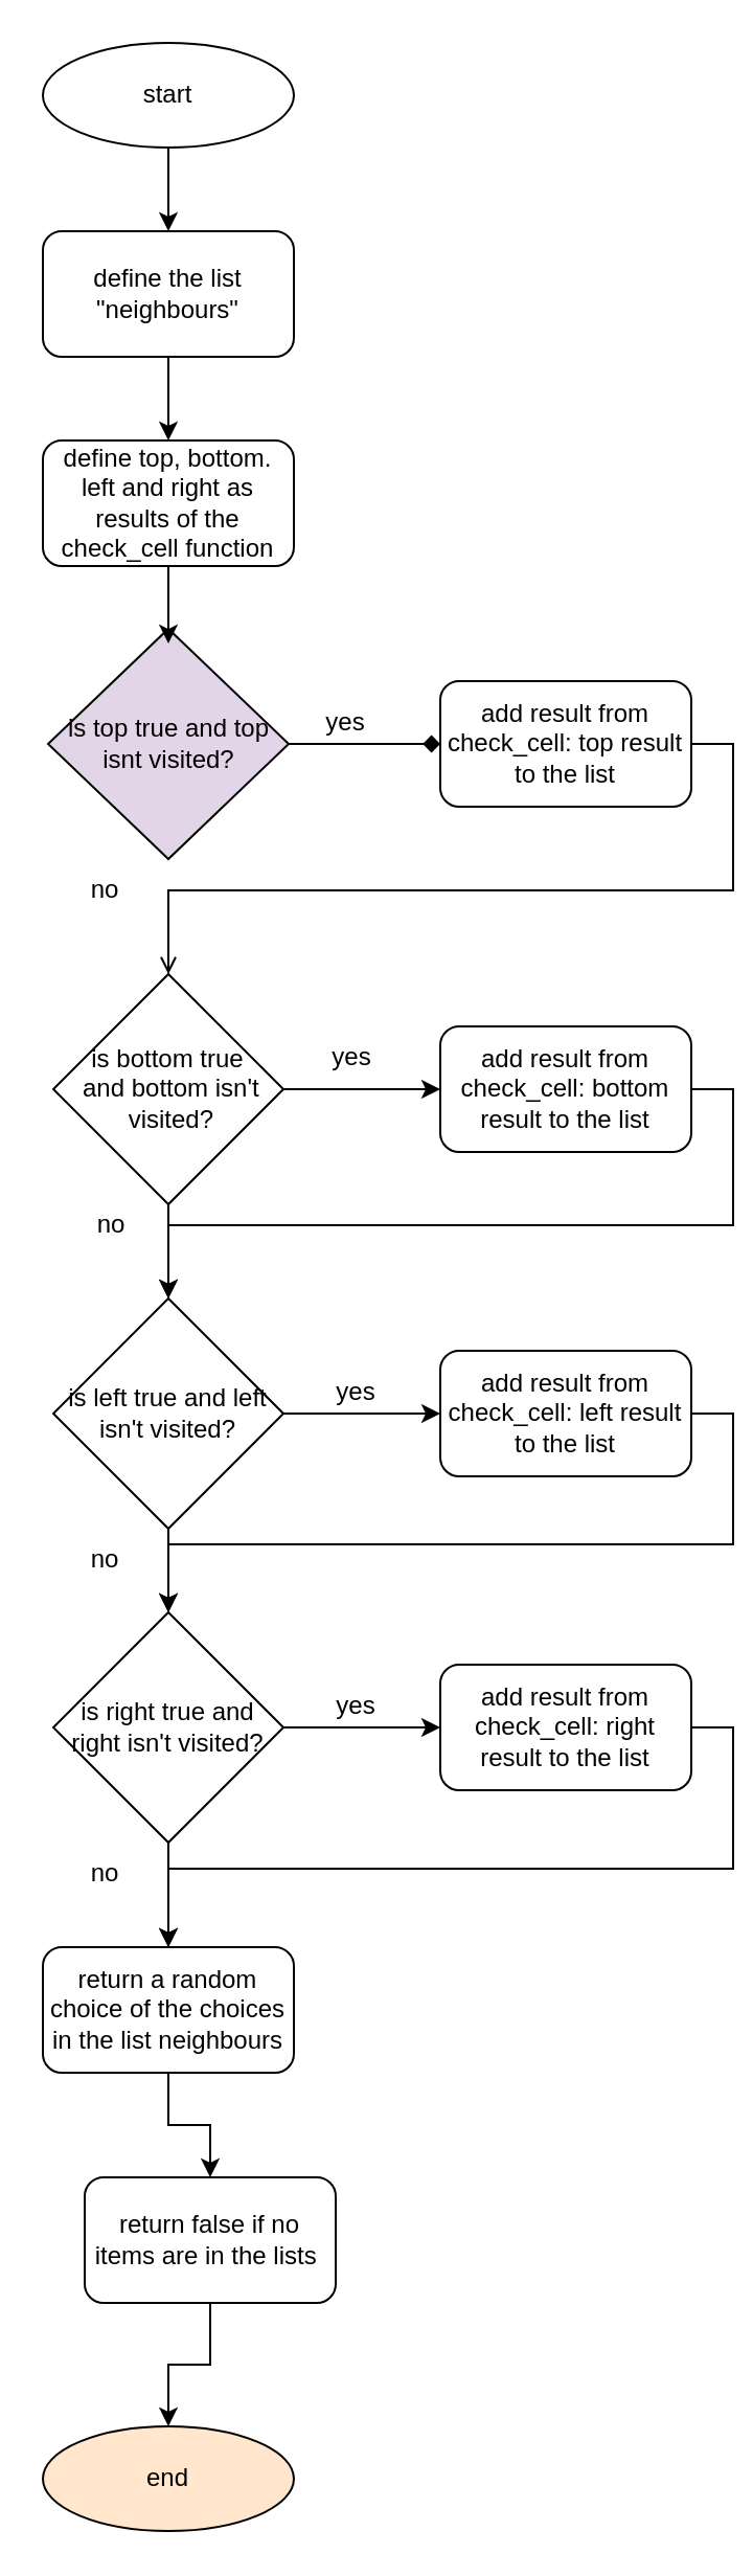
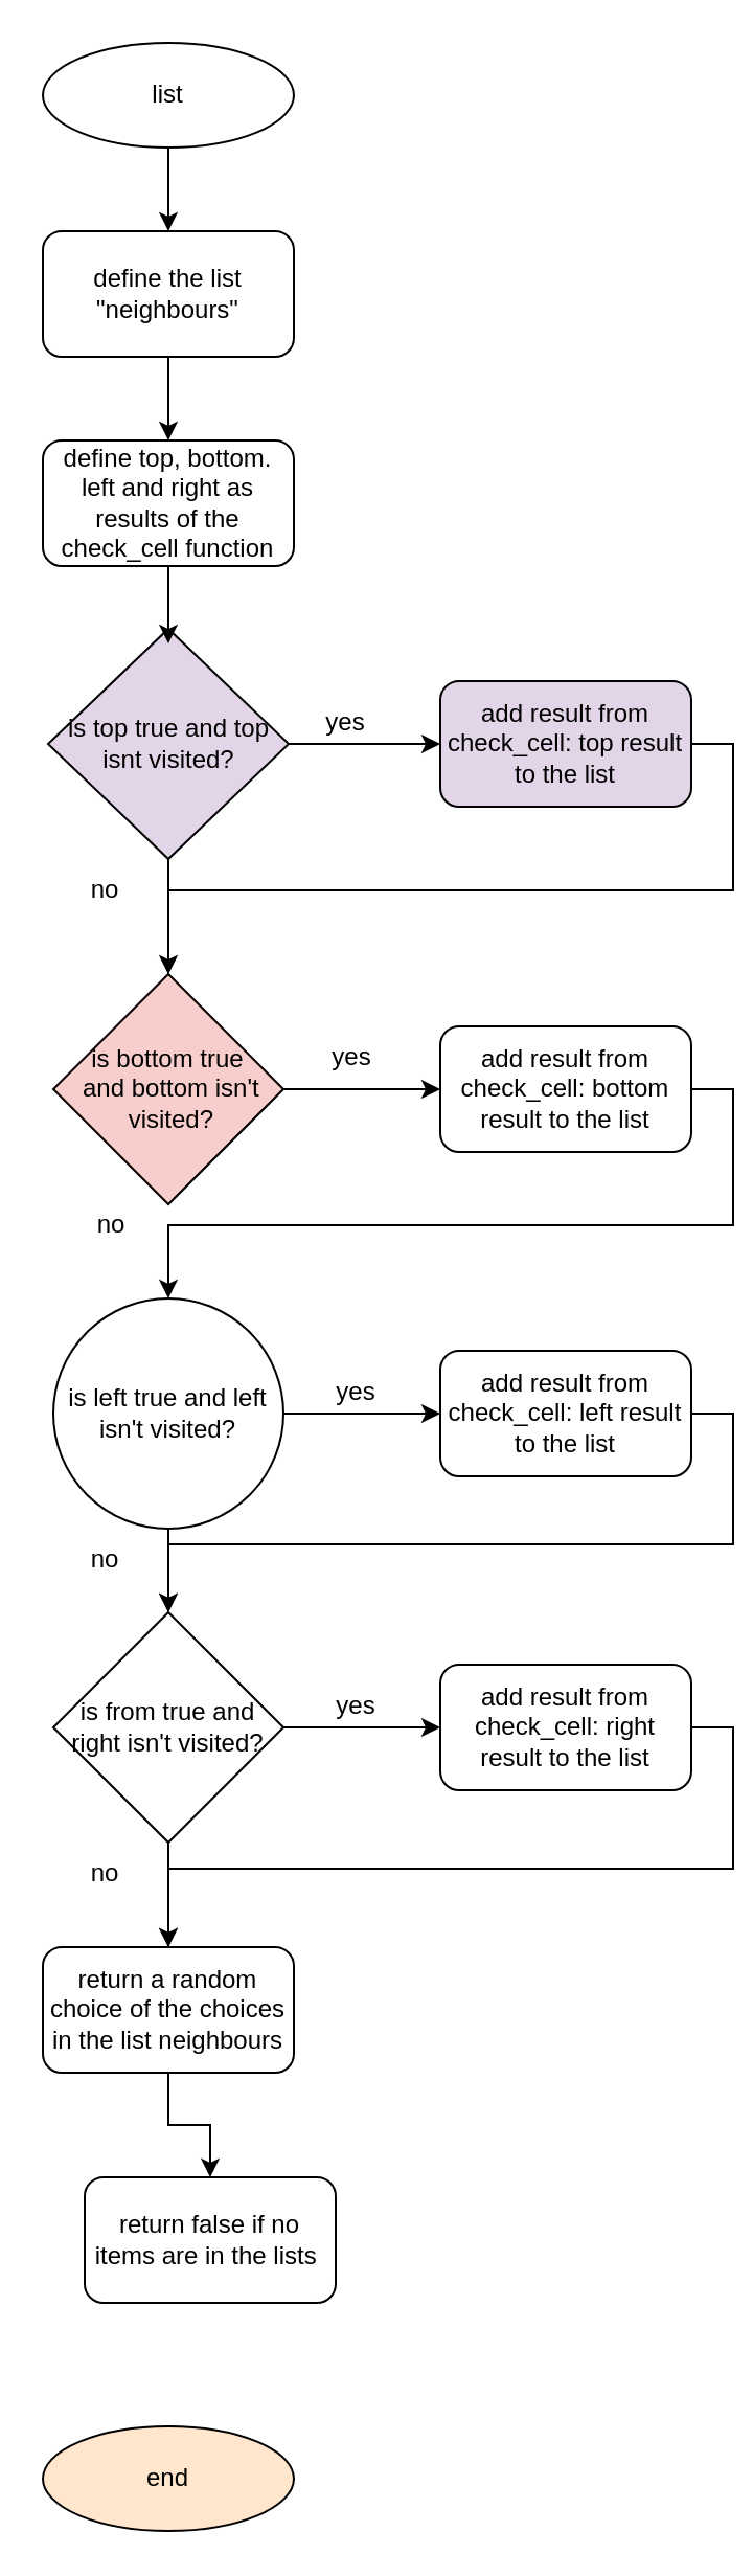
  <mxCell id="0" />
  <mxCell id="1" parent="0" />
  <mxCell id="2" style="edgeStyle=orthogonalEdgeStyle;rounded=0;orthogonalLoop=1;jettySize=auto;html=1;exitX=0.5;exitY=1;exitDx=0;exitDy=0;" edge="1" parent="1" source="3" target="5"><mxGeometry relative="1" as="geometry" /></mxCell>
- <mxCell id="3" value="start" style="ellipse;whiteSpace=wrap;html=1;" vertex="1" parent="1"><mxGeometry x="20" y="20" width="120" height="50" as="geometry" /></mxCell>
+ <mxCell id="3" value="list" style="ellipse;whiteSpace=wrap;html=1;" vertex="1" parent="1"><mxGeometry x="20" y="20" width="120" height="50" as="geometry" /></mxCell>
  <mxCell id="4" style="edgeStyle=orthogonalEdgeStyle;rounded=0;orthogonalLoop=1;jettySize=auto;html=1;exitX=0.5;exitY=1;exitDx=0;exitDy=0;" edge="1" parent="1" source="5" target="6"><mxGeometry relative="1" as="geometry" /></mxCell>
  <mxCell id="5" value="define the list &quot;neighbours&quot;" style="rounded=1;whiteSpace=wrap;html=1;" vertex="1" parent="1"><mxGeometry x="20" y="110" width="120" height="60" as="geometry" /></mxCell>
  <mxCell id="6" value="define top, bottom. left and right as results of the check_cell function" style="rounded=1;whiteSpace=wrap;html=1;" vertex="1" parent="1"><mxGeometry x="20" y="210" width="120" height="60" as="geometry" /></mxCell>
- <mxCell id="7" style="edgeStyle=orthogonalEdgeStyle;rounded=0;orthogonalLoop=1;jettySize=auto;html=1;exitX=1;exitY=0.5;exitDx=0;exitDy=0;entryX=0;entryY=0.5;entryDx=0;entryDy=0;endArrow=diamond;" edge="1" parent="1" source="9" target="12"><mxGeometry relative="1" as="geometry" /></mxCell>
+ <mxCell id="7" style="edgeStyle=orthogonalEdgeStyle;rounded=0;orthogonalLoop=1;jettySize=auto;html=1;exitX=1;exitY=0.5;exitDx=0;exitDy=0;entryX=0;entryY=0.5;entryDx=0;entryDy=0;" edge="1" parent="1" source="9" target="12"><mxGeometry relative="1" as="geometry" /></mxCell>
+ <mxCell id="8" style="edgeStyle=orthogonalEdgeStyle;rounded=0;orthogonalLoop=1;jettySize=auto;html=1;exitX=0.5;exitY=1;exitDx=0;exitDy=0;entryX=0.5;entryY=0;entryDx=0;entryDy=0;" edge="1" parent="1" source="9" target="15"><mxGeometry relative="1" as="geometry" /></mxCell>
  <mxCell id="9" value="is top true and top isnt visited?" style="rhombus;whiteSpace=wrap;html=1;fillColor=#e1d5e7;" vertex="1" parent="1"><mxGeometry x="22.5" y="300" width="115" height="110" as="geometry" /></mxCell>
  <mxCell id="10" style="edgeStyle=orthogonalEdgeStyle;rounded=0;orthogonalLoop=1;jettySize=auto;html=1;exitX=0.5;exitY=1;exitDx=0;exitDy=0;entryX=0.5;entryY=0.064;entryDx=0;entryDy=0;entryPerimeter=0;" edge="1" parent="1" source="6" target="9"><mxGeometry relative="1" as="geometry" /></mxCell>
  <mxCell id="11" style="edgeStyle=orthogonalEdgeStyle;rounded=0;orthogonalLoop=1;jettySize=auto;html=1;exitX=1;exitY=0.5;exitDx=0;exitDy=0;entryX=0.5;entryY=0;entryDx=0;entryDy=0;endArrow=open;" edge="1" parent="1" source="12" target="15"><mxGeometry relative="1" as="geometry" /></mxCell>
- <mxCell id="12" value="add result from check_cell: top result to the list" style="rounded=1;whiteSpace=wrap;html=1;" vertex="1" parent="1"><mxGeometry x="210" y="325" width="120" height="60" as="geometry" /></mxCell>
- <mxCell id="13" style="edgeStyle=orthogonalEdgeStyle;rounded=0;orthogonalLoop=1;jettySize=auto;html=1;" edge="1" parent="1" source="15" target="20"><mxGeometry relative="1" as="geometry" /></mxCell>
+ <mxCell id="12" value="add result from check_cell: top result to the list" style="rounded=1;whiteSpace=wrap;html=1;fillColor=#e1d5e7;" vertex="1" parent="1"><mxGeometry x="210" y="325" width="120" height="60" as="geometry" /></mxCell>
  <mxCell id="14" style="edgeStyle=orthogonalEdgeStyle;rounded=0;orthogonalLoop=1;jettySize=auto;html=1;exitX=1;exitY=0.5;exitDx=0;exitDy=0;entryX=0;entryY=0.5;entryDx=0;entryDy=0;" edge="1" parent="1" source="15" target="17"><mxGeometry relative="1" as="geometry" /></mxCell>
- <mxCell id="15" value="is bottom true&lt;div&gt;&amp;nbsp;and bottom isn't&lt;div&gt;&amp;nbsp;visited?&lt;/div&gt;&lt;/div&gt;" style="rhombus;whiteSpace=wrap;html=1;" vertex="1" parent="1"><mxGeometry x="25" y="465" width="110" height="110" as="geometry" /></mxCell>
+ <mxCell id="15" value="is bottom true&lt;div&gt;&amp;nbsp;and bottom isn't&lt;div&gt;&amp;nbsp;visited?&lt;/div&gt;&lt;/div&gt;" style="rhombus;whiteSpace=wrap;html=1;fillColor=#f8cecc;" vertex="1" parent="1"><mxGeometry x="25" y="465" width="110" height="110" as="geometry" /></mxCell>
  <mxCell id="16" style="edgeStyle=orthogonalEdgeStyle;rounded=0;orthogonalLoop=1;jettySize=auto;html=1;exitX=1;exitY=0.5;exitDx=0;exitDy=0;" edge="1" parent="1" source="17" target="20"><mxGeometry relative="1" as="geometry" /></mxCell>
  <mxCell id="17" value="add result from check_cell: bottom result to the list" style="rounded=1;whiteSpace=wrap;html=1;" vertex="1" parent="1"><mxGeometry x="210" y="490" width="120" height="60" as="geometry" /></mxCell>
  <mxCell id="18" style="edgeStyle=orthogonalEdgeStyle;rounded=0;orthogonalLoop=1;jettySize=auto;html=1;" edge="1" parent="1" source="20" target="25"><mxGeometry relative="1" as="geometry" /></mxCell>
  <mxCell id="19" style="edgeStyle=orthogonalEdgeStyle;rounded=0;orthogonalLoop=1;jettySize=auto;html=1;exitX=1;exitY=0.5;exitDx=0;exitDy=0;" edge="1" parent="1" source="20" target="22"><mxGeometry relative="1" as="geometry" /></mxCell>
- <mxCell id="20" value="is left true and left isn't visited?" style="rhombus;whiteSpace=wrap;html=1;" vertex="1" parent="1"><mxGeometry x="25" y="620" width="110" height="110" as="geometry" /></mxCell>
+ <mxCell id="20" value="is left true and left isn't visited?" style="ellipse;whiteSpace=wrap;html=1;" vertex="1" parent="1"><mxGeometry x="25" y="620" width="110" height="110" as="geometry" /></mxCell>
  <mxCell id="21" style="edgeStyle=orthogonalEdgeStyle;rounded=0;orthogonalLoop=1;jettySize=auto;html=1;exitX=1;exitY=0.5;exitDx=0;exitDy=0;" edge="1" parent="1" source="22" target="25"><mxGeometry relative="1" as="geometry" /></mxCell>
  <mxCell id="22" value="add result from check_cell: left result to the list" style="rounded=1;whiteSpace=wrap;html=1;" vertex="1" parent="1"><mxGeometry x="210" y="645" width="120" height="60" as="geometry" /></mxCell>
  <mxCell id="23" style="edgeStyle=orthogonalEdgeStyle;rounded=0;orthogonalLoop=1;jettySize=auto;html=1;exitX=1;exitY=0.5;exitDx=0;exitDy=0;" edge="1" parent="1" source="25" target="27"><mxGeometry relative="1" as="geometry" /></mxCell>
  <mxCell id="24" style="edgeStyle=orthogonalEdgeStyle;rounded=0;orthogonalLoop=1;jettySize=auto;html=1;" edge="1" parent="1" source="25" target="36"><mxGeometry relative="1" as="geometry" /></mxCell>
- <mxCell id="25" value="is right true and right isn't visited?" style="rhombus;whiteSpace=wrap;html=1;" vertex="1" parent="1"><mxGeometry x="25" y="770" width="110" height="110" as="geometry" /></mxCell>
+ <mxCell id="25" value="is from true and right isn't visited?" style="rhombus;whiteSpace=wrap;html=1;" vertex="1" parent="1"><mxGeometry x="25" y="770" width="110" height="110" as="geometry" /></mxCell>
  <mxCell id="26" style="edgeStyle=orthogonalEdgeStyle;rounded=0;orthogonalLoop=1;jettySize=auto;html=1;exitX=1;exitY=0.5;exitDx=0;exitDy=0;entryX=0.5;entryY=0;entryDx=0;entryDy=0;" edge="1" parent="1" source="27" target="36"><mxGeometry relative="1" as="geometry" /></mxCell>
  <mxCell id="27" value="add result from check_cell: right result to the list" style="rounded=1;whiteSpace=wrap;html=1;" vertex="1" parent="1"><mxGeometry x="210" y="795" width="120" height="60" as="geometry" /></mxCell>
  <mxCell id="28" value="yes" style="text;html=1;align=center;verticalAlign=middle;whiteSpace=wrap;rounded=0;" vertex="1" parent="1"><mxGeometry x="135" y="330" width="60" height="30" as="geometry" /></mxCell>
  <mxCell id="29" value="yes" style="text;html=1;align=center;verticalAlign=middle;whiteSpace=wrap;rounded=0;" vertex="1" parent="1"><mxGeometry x="137.5" y="490" width="60" height="30" as="geometry" /></mxCell>
  <mxCell id="30" value="yes" style="text;html=1;align=center;verticalAlign=middle;whiteSpace=wrap;rounded=0;" vertex="1" parent="1"><mxGeometry x="140" y="650" width="60" height="30" as="geometry" /></mxCell>
  <mxCell id="31" value="yes" style="text;html=1;align=center;verticalAlign=middle;whiteSpace=wrap;rounded=0;" vertex="1" parent="1"><mxGeometry x="140" y="800" width="60" height="30" as="geometry" /></mxCell>
  <mxCell id="32" value="no" style="text;html=1;align=center;verticalAlign=middle;whiteSpace=wrap;rounded=0;" vertex="1" parent="1"><mxGeometry x="20" y="410" width="60" height="30" as="geometry" /></mxCell>
  <mxCell id="33" value="no" style="text;html=1;align=center;verticalAlign=middle;whiteSpace=wrap;rounded=0;" vertex="1" parent="1"><mxGeometry x="22.5" y="570" width="60" height="30" as="geometry" /></mxCell>
  <mxCell id="34" value="no" style="text;html=1;align=center;verticalAlign=middle;whiteSpace=wrap;rounded=0;" vertex="1" parent="1"><mxGeometry x="20" y="730" width="60" height="30" as="geometry" /></mxCell>
  <mxCell id="35" style="edgeStyle=orthogonalEdgeStyle;rounded=0;orthogonalLoop=1;jettySize=auto;html=1;" edge="1" parent="1" source="36" target="38"><mxGeometry relative="1" as="geometry" /></mxCell>
  <mxCell id="36" value="return a random choice of the choices in the list neighbours" style="rounded=1;whiteSpace=wrap;html=1;" vertex="1" parent="1"><mxGeometry x="20" y="930" width="120" height="60" as="geometry" /></mxCell>
- <mxCell id="37" style="edgeStyle=orthogonalEdgeStyle;rounded=0;orthogonalLoop=1;jettySize=auto;html=1;exitX=0.5;exitY=1;exitDx=0;exitDy=0;" edge="1" parent="1" source="38" target="39"><mxGeometry relative="1" as="geometry" /></mxCell>
  <mxCell id="38" value="return false if no items are in the lists&amp;nbsp;" style="rounded=1;whiteSpace=wrap;html=1;" vertex="1" parent="1"><mxGeometry x="40" y="1040" width="120" height="60" as="geometry" /></mxCell>
  <mxCell id="39" value="end" style="ellipse;whiteSpace=wrap;html=1;fillColor=#ffe6cc;" vertex="1" parent="1"><mxGeometry x="20" y="1159" width="120" height="50" as="geometry" /></mxCell>
  <mxCell id="40" value="no" style="text;html=1;align=center;verticalAlign=middle;whiteSpace=wrap;rounded=0;" vertex="1" parent="1"><mxGeometry x="20" y="880" width="60" height="30" as="geometry" /></mxCell>
